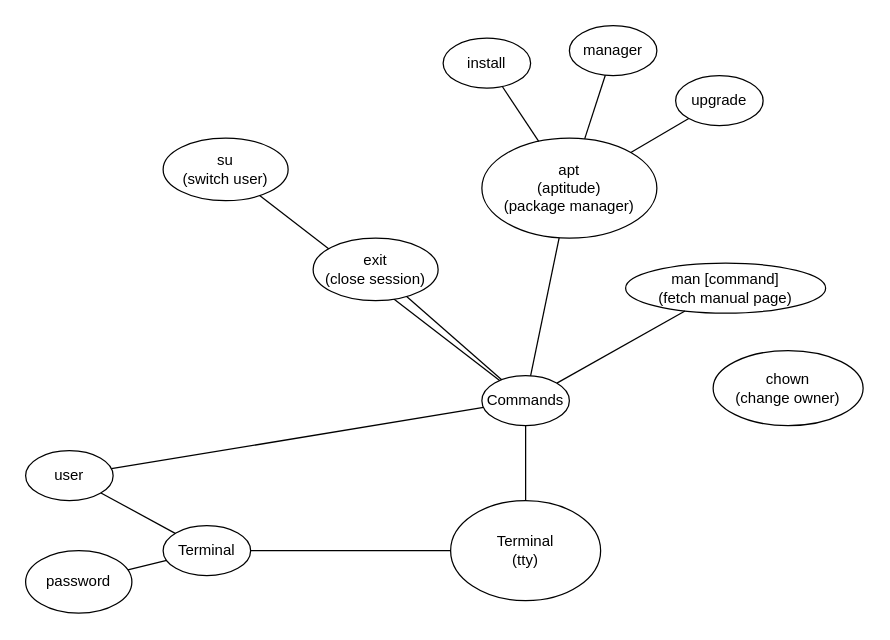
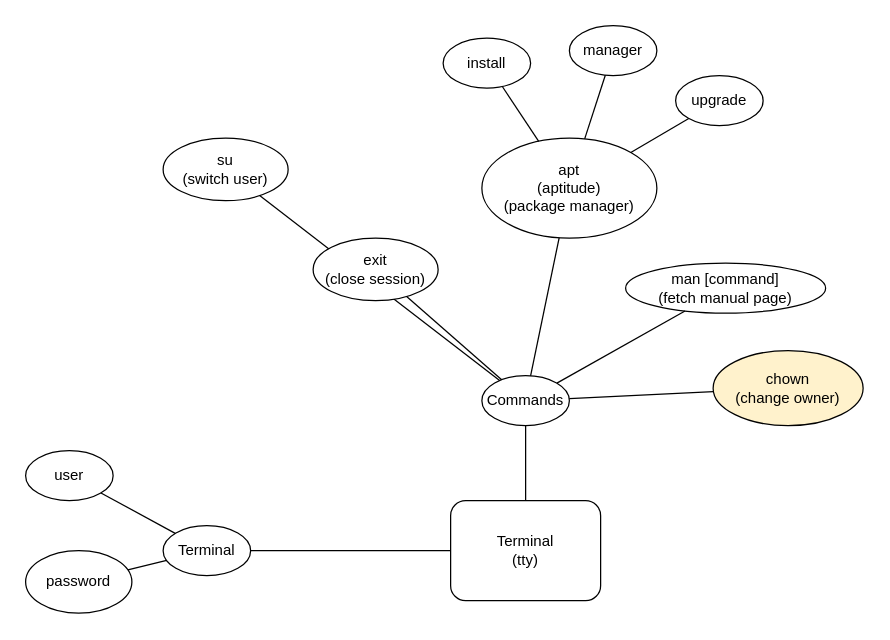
  <mxCell id="0" />
  <mxCell id="1" parent="0" />
- <mxCell id="2" value="Terminal&lt;br&gt;(tty)" style="ellipse;whiteSpace=wrap;html=1;" vertex="1" parent="1"><mxGeometry x="360" y="400" width="120" height="80" as="geometry" /></mxCell>
+ <mxCell id="2" value="Terminal&lt;br&gt;(tty)" style="whiteSpace=wrap;html=1;rounded=1;" vertex="1" parent="1"><mxGeometry x="360" y="400" width="120" height="80" as="geometry" /></mxCell>
  <mxCell id="3" value="Terminal" style="ellipse;whiteSpace=wrap;html=1;" vertex="1" parent="1"><mxGeometry x="130" y="420" width="70" height="40" as="geometry" /></mxCell>
  <mxCell id="4" value="user" style="ellipse;whiteSpace=wrap;html=1;" vertex="1" parent="1"><mxGeometry x="20" y="360" width="70" height="40" as="geometry" /></mxCell>
  <mxCell id="5" value="password" style="ellipse;whiteSpace=wrap;html=1;" vertex="1" parent="1"><mxGeometry x="20" y="440" width="85" height="50" as="geometry" /></mxCell>
  <mxCell id="6" value="" style="endArrow=none;html=1;curved=1;" edge="1" parent="1" source="5" target="3"><mxGeometry width="50" height="50" relative="1" as="geometry"><mxPoint x="400" y="460" as="sourcePoint" /><mxPoint x="450" y="410" as="targetPoint" /></mxGeometry></mxCell>
  <mxCell id="7" value="" style="endArrow=none;html=1;curved=1;" edge="1" parent="1" source="4" target="3"><mxGeometry width="50" height="50" relative="1" as="geometry"><mxPoint x="98.53" y="464.265" as="sourcePoint" /><mxPoint x="141.648" y="456.064" as="targetPoint" /></mxGeometry></mxCell>
  <mxCell id="8" value="" style="endArrow=none;html=1;curved=1;" edge="1" parent="1" source="3" target="2"><mxGeometry width="50" height="50" relative="1" as="geometry"><mxPoint x="108.53" y="474.265" as="sourcePoint" /><mxPoint x="151.648" y="466.064" as="targetPoint" /></mxGeometry></mxCell>
  <mxCell id="9" value="Commands" style="ellipse;whiteSpace=wrap;html=1;" vertex="1" parent="1"><mxGeometry x="385" y="300" width="70" height="40" as="geometry" /></mxCell>
  <mxCell id="10" value="" style="endArrow=none;html=1;curved=1;" edge="1" parent="1" source="2" target="9"><mxGeometry width="50" height="50" relative="1" as="geometry"><mxPoint x="210" y="450" as="sourcePoint" /><mxPoint x="370" y="450" as="targetPoint" /></mxGeometry></mxCell>
  <mxCell id="11" value="su&lt;br&gt;(switch user)" style="ellipse;whiteSpace=wrap;html=1;" vertex="1" parent="1"><mxGeometry x="130" y="110" width="100" height="50" as="geometry" /></mxCell>
  <mxCell id="12" value="" style="endArrow=none;html=1;curved=1;" edge="1" parent="1" source="9" target="11"><mxGeometry width="50" height="50" relative="1" as="geometry"><mxPoint x="430" y="410" as="sourcePoint" /><mxPoint x="430" y="350" as="targetPoint" /></mxGeometry></mxCell>
  <mxCell id="13" value="exit&lt;br&gt;(close session)" style="ellipse;whiteSpace=wrap;html=1;" vertex="1" parent="1"><mxGeometry x="250" y="190" width="100" height="50" as="geometry" /></mxCell>
  <mxCell id="14" value="" style="endArrow=none;html=1;curved=1;" edge="1" parent="1" source="9" target="13"><mxGeometry width="50" height="50" relative="1" as="geometry"><mxPoint x="418" y="311" as="sourcePoint" /><mxPoint x="355.811" y="218.717" as="targetPoint" /></mxGeometry></mxCell>
  <mxCell id="15" value="apt&lt;br&gt;(aptitude)&lt;br&gt;(package manager)" style="ellipse;whiteSpace=wrap;html=1;" vertex="1" parent="1"><mxGeometry x="385" y="110" width="140" height="80" as="geometry" /></mxCell>
  <mxCell id="16" value="" style="endArrow=none;html=1;curved=1;" edge="1" parent="1" source="9" target="15"><mxGeometry width="50" height="50" relative="1" as="geometry"><mxPoint x="410.842" y="313.262" as="sourcePoint" /><mxPoint x="334.807" y="246.706" as="targetPoint" /></mxGeometry></mxCell>
  <mxCell id="17" value="install" style="ellipse;whiteSpace=wrap;html=1;" vertex="1" parent="1"><mxGeometry x="354" y="30" width="70" height="40" as="geometry" /></mxCell>
  <mxCell id="18" value="manager" style="ellipse;whiteSpace=wrap;html=1;" vertex="1" parent="1"><mxGeometry x="455" width="70" height="40" as="geometry" y="20" /></mxCell>
  <mxCell id="19" value="upgrade" style="ellipse;whiteSpace=wrap;html=1;" vertex="1" parent="1"><mxGeometry x="540" y="60" width="70" height="40" as="geometry" /></mxCell>
  <mxCell id="20" value="" style="endArrow=none;html=1;curved=1;" edge="1" parent="1" source="15" target="19"><mxGeometry width="50" height="50" relative="1" as="geometry"><mxPoint x="433.581" y="310.105" as="sourcePoint" /><mxPoint x="457.672" y="179.78" as="targetPoint" /></mxGeometry></mxCell>
  <mxCell id="21" value="" style="endArrow=none;html=1;curved=1;" edge="1" parent="1" source="15" target="18"><mxGeometry width="50" height="50" relative="1" as="geometry"><mxPoint x="443.581" y="320.105" as="sourcePoint" /><mxPoint x="467.672" y="189.78" as="targetPoint" /></mxGeometry></mxCell>
  <mxCell id="22" value="" style="endArrow=none;html=1;curved=1;" edge="1" parent="1" source="15" target="17"><mxGeometry width="50" height="50" relative="1" as="geometry"><mxPoint x="480.067" y="100.938" as="sourcePoint" /><mxPoint x="492.407" y="69.524" as="targetPoint" /></mxGeometry></mxCell>
  <mxCell id="23" value="man [command]&lt;br&gt;(fetch manual page)" style="ellipse;whiteSpace=wrap;html=1;" vertex="1" parent="1"><mxGeometry x="500" y="210" width="160" height="40" as="geometry" /></mxCell>
  <mxCell id="24" value="" style="endArrow=none;html=1;curved=1;" edge="1" parent="1" source="9" target="23"><mxGeometry width="50" height="50" relative="1" as="geometry"><mxPoint x="433.581" y="310.105" as="sourcePoint" /><mxPoint x="457.672" y="179.78" as="targetPoint" /></mxGeometry></mxCell>
- <mxCell id="25" value="chown&lt;br&gt;(change owner)" style="ellipse;whiteSpace=wrap;html=1;" vertex="1" parent="1"><mxGeometry x="570" y="280" width="120" height="60" as="geometry" /></mxCell>
- <mxCell id="26" value="" style="endArrow=none;html=1;curved=1;" edge="1" parent="1" source="9" target="4"><mxGeometry width="50" height="50" relative="1" as="geometry"><mxPoint x="454.78" y="315.876" as="sourcePoint" /><mxPoint x="530.49" y="272.577" as="targetPoint" /></mxGeometry></mxCell>
+ <mxCell id="25" value="chown&lt;br&gt;(change owner)" style="ellipse;whiteSpace=wrap;html=1;fillColor=#fff2cc;" vertex="1" parent="1"><mxGeometry x="570" y="280" width="120" height="60" as="geometry" /></mxCell>
+ <mxCell id="26" value="" style="endArrow=none;html=1;curved=1;" edge="1" parent="1" source="9" target="25"><mxGeometry width="50" height="50" relative="1" as="geometry"><mxPoint x="454.78" y="315.876" as="sourcePoint" /><mxPoint x="530.49" y="272.577" as="targetPoint" /></mxGeometry></mxCell>
